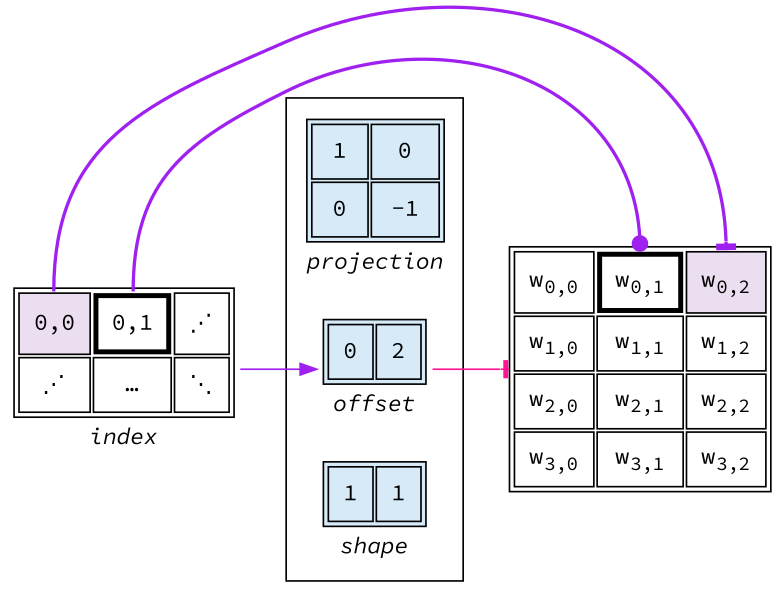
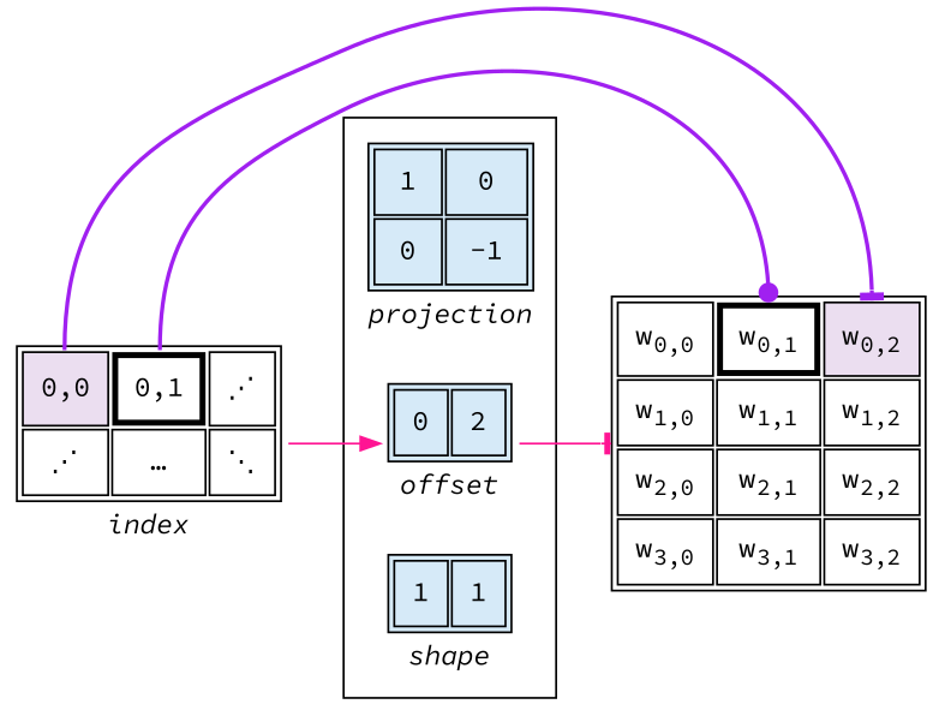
  digraph {
    compound=true
    rankdir=LR
    fontname="Source Code Pro"
    node [shape=plain fontname="Source Code Pro"]
    edge [color=deeppink style=solid arrowhead=tee fontname="Source Code Pro"]
    n1 [label=<         <table border="0">     <tr><td>       <table bgcolor="#D6EAF8" cellpadding="8">         <tr>           <td>1</td>           <td>0</td>           </tr>         <tr>           <td>0</td>           <td>-1</td>           </tr>         </table>           </td></tr>     <tr><td><i>projection</i></td></tr>           </table>     >]
    n2 [label=<         <table border="0">     <tr><td>       <table bgcolor="#D6EAF8" cellpadding="8">         <tr>           <td>0</td>           <td>2</td>           </tr>         </table>           </td></tr>     <tr><td><i>offset</i></td></tr>           </table>     >]
    n3 [label=<         <table border="0">     <tr><td>       <table bgcolor="#D6EAF8" cellpadding="8">         <tr>           <td>1</td>           <td>1</td>           </tr>         </table>           </td></tr>     <tr><td><i>shape</i></td></tr>           </table>     >]
    n4 [label=<       <table cellpadding="8">           <tr>               <td>w<sub>0,0</sub></td>               <td port="b" border="3">w<sub>0,1</sub></td>               <td port="a" bgcolor="#EBDEF0">w<sub>0,2</sub></td>               </tr>           <tr>               <td>w<sub>1,0</sub></td>               <td>w<sub>1,1</sub></td>               <td>w<sub>1,2</sub></td>               </tr>           <tr>               <td>w<sub>2,0</sub></td>               <td>w<sub>2,1</sub></td>               <td>w<sub>2,2</sub></td>               </tr>           <tr>               <td>w<sub>3,0</sub></td>               <td>w<sub>3,1</sub></td>               <td>w<sub>3,2</sub></td>               </tr>           </table>       >]
    n5 [label=<         <table border="0">     <tr><td>       <table cellpadding="8">         <tr>           <td port="a" bgcolor="#EBDEF0">0,0</td>           <td port="b" border="3">0,1</td>           <td>⋰</td>           </tr>         <tr>           <td>⋰</td>           <td>…</td>           <td>⋱</td>           </tr>         </table>           </td></tr>     <tr><td><i>index</i></td></tr>           </table>     >]
    subgraph cluster_1 {
      n1
      n2
      n3
    }
    n2 -> n4
-   n5 -> n2 [color=purple arrowhead=normal]
+   n5 -> n2 [arrowhead=normal]
    n5 -> n4 [headport=a style=bold tailport=a weight=0 color=purple]
    n5 -> n4 [headport=b style=bold tailport=b weight=0 color=purple arrowhead=dot]
  }
